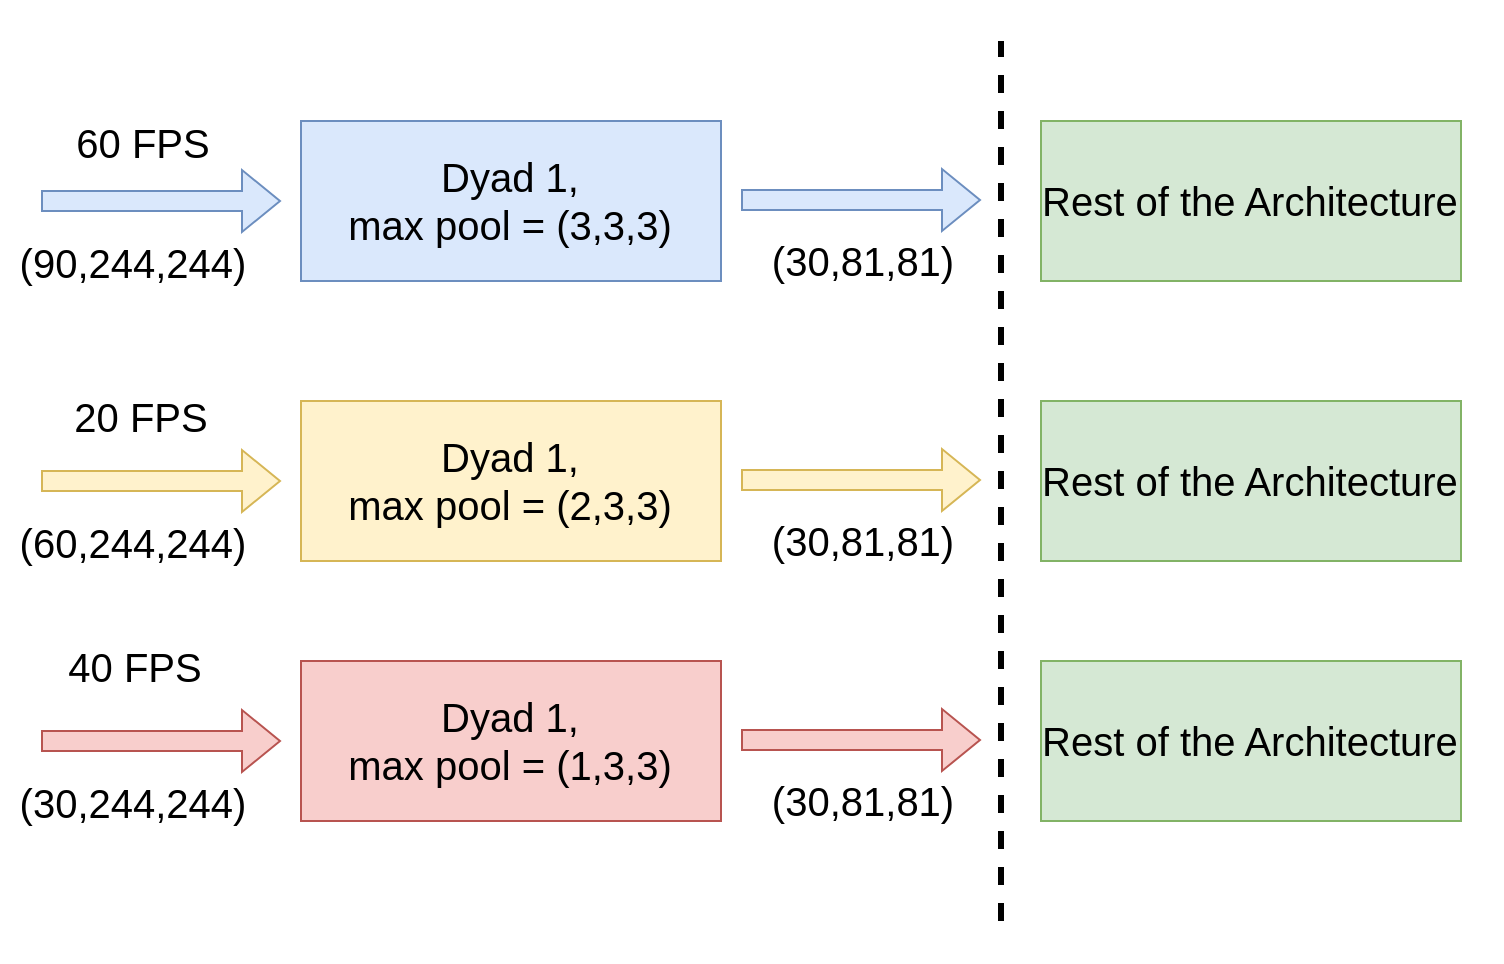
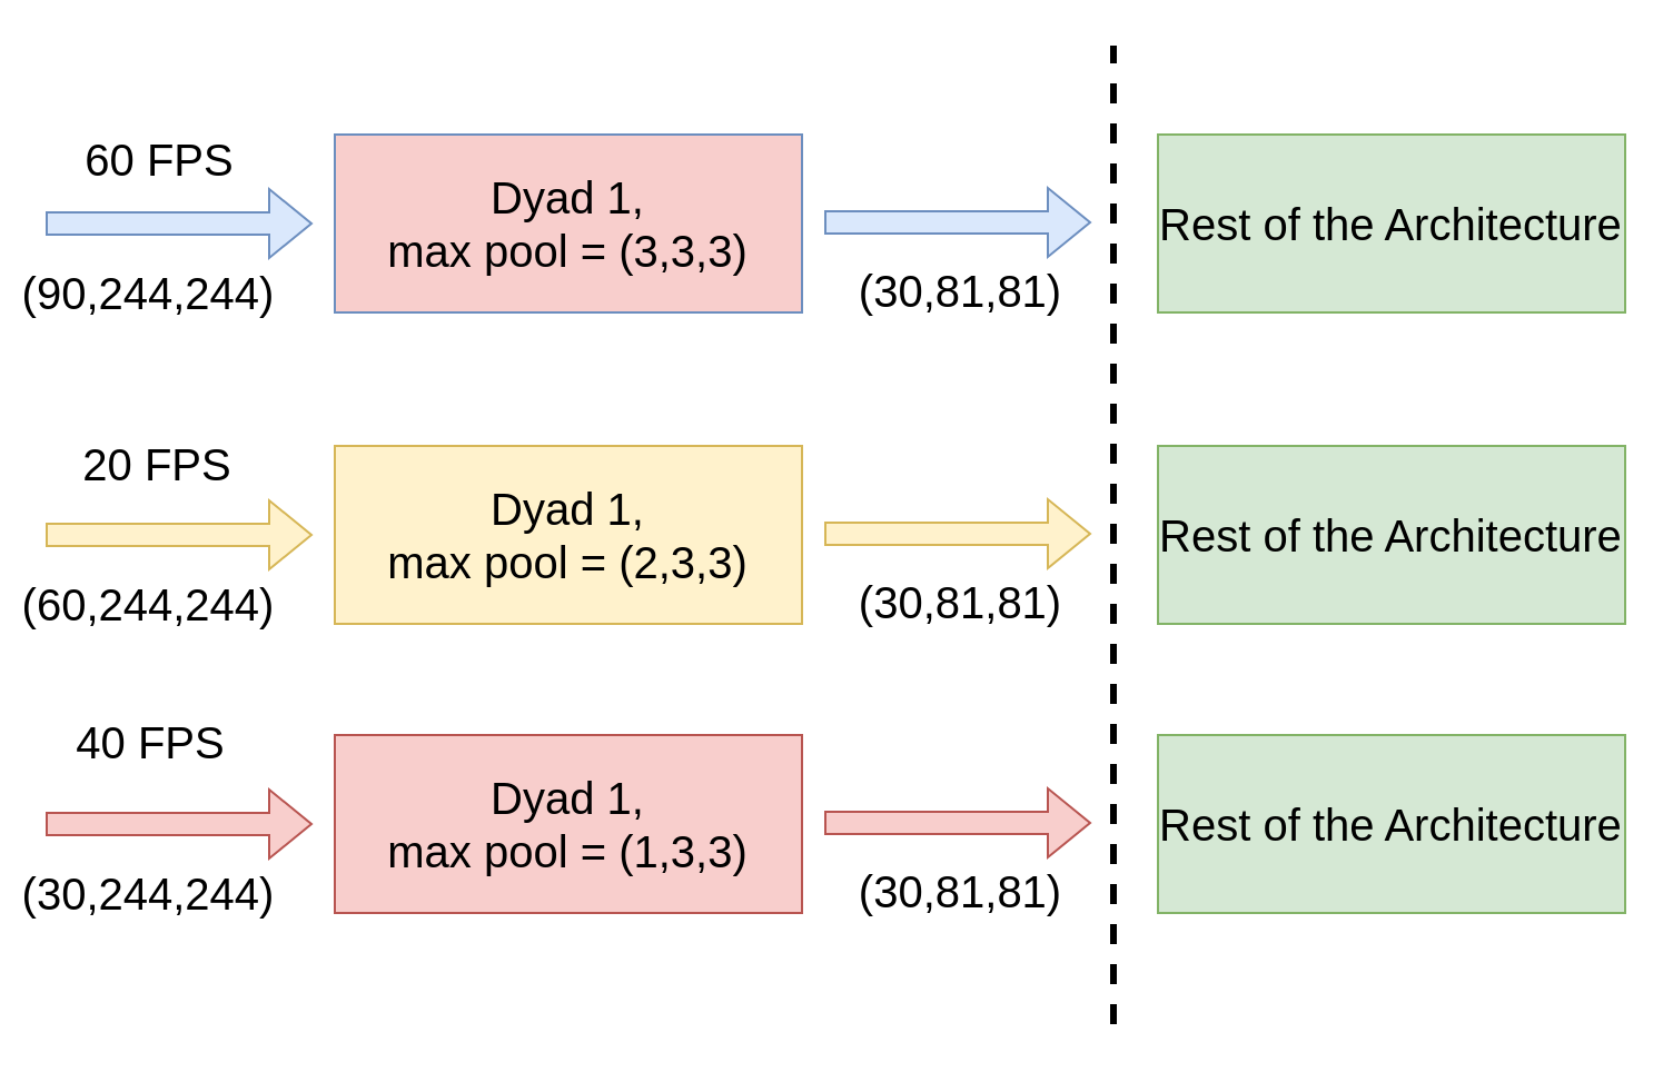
  <mxCell id="0" />
  <mxCell id="1" parent="0" />
  <mxCell id="2" value="" style="shape=flexArrow;endArrow=classic;html=1;rounded=0;fillColor=#dae8fc;strokeColor=#6c8ebf;" parent="1" edge="1"><mxGeometry width="50" height="50" relative="1" as="geometry"><mxPoint x="20" y="100" as="sourcePoint" /><mxPoint x="140" y="100" as="targetPoint" /></mxGeometry></mxCell>
  <mxCell id="3" value="(90,244,244)" style="edgeLabel;html=1;align=center;verticalAlign=middle;resizable=0;points=[];fontSize=20;labelBackgroundColor=none;" parent="2" vertex="1" connectable="0"><mxGeometry x="-0.25" y="9" relative="1" as="geometry"><mxPoint y="39" as="offset" /></mxGeometry></mxCell>
- <mxCell id="4" value="&lt;font style=&quot;font-size: 20px;&quot;&gt;Dyad 1,&lt;br&gt;max pool = (3,3,3)&lt;/font&gt;" style="rounded=0;whiteSpace=wrap;html=1;fillColor=#dae8fc;strokeColor=#6c8ebf;" parent="1" vertex="1"><mxGeometry x="150" y="60" width="210" height="80" as="geometry" /></mxCell>
+ <mxCell id="4" value="&lt;font style=&quot;font-size: 20px;&quot;&gt;Dyad 1,&lt;br&gt;max pool = (3,3,3)&lt;/font&gt;" style="rounded=0;whiteSpace=wrap;html=1;fillColor=#f8cecc;strokeColor=#6c8ebf;" parent="1" vertex="1"><mxGeometry x="150" y="60" width="210" height="80" as="geometry" /></mxCell>
  <mxCell id="5" value="" style="shape=flexArrow;endArrow=classic;html=1;rounded=0;fillColor=#dae8fc;strokeColor=#6c8ebf;" parent="1" edge="1"><mxGeometry width="50" height="50" relative="1" as="geometry"><mxPoint x="370" y="99.5" as="sourcePoint" /><mxPoint x="490" y="99.5" as="targetPoint" /></mxGeometry></mxCell>
  <mxCell id="6" value="(30,81,81)" style="edgeLabel;html=1;align=center;verticalAlign=middle;resizable=0;points=[];fontSize=20;labelBackgroundColor=none;" parent="5" vertex="1" connectable="0"><mxGeometry x="-0.25" y="9" relative="1" as="geometry"><mxPoint x="15" y="39" as="offset" /></mxGeometry></mxCell>
  <mxCell id="7" value="&lt;span style=&quot;font-size: 20px;&quot;&gt;Rest of the Architecture&lt;/span&gt;" style="rounded=0;whiteSpace=wrap;html=1;fillColor=#d5e8d4;strokeColor=#82b366;" parent="1" vertex="1"><mxGeometry x="520" y="60" width="210" height="80" as="geometry" /></mxCell>
  <mxCell id="8" value="" style="shape=flexArrow;endArrow=classic;html=1;rounded=0;fillColor=#fff2cc;strokeColor=#d6b656;" parent="1" edge="1"><mxGeometry width="50" height="50" relative="1" as="geometry"><mxPoint x="20" y="240" as="sourcePoint" /><mxPoint x="140" y="240" as="targetPoint" /></mxGeometry></mxCell>
  <mxCell id="9" value="(60,244,244)" style="edgeLabel;html=1;align=center;verticalAlign=middle;resizable=0;points=[];fontSize=20;labelBackgroundColor=none;" parent="8" vertex="1" connectable="0"><mxGeometry x="-0.25" y="9" relative="1" as="geometry"><mxPoint y="39" as="offset" /></mxGeometry></mxCell>
  <mxCell id="10" value="&lt;font style=&quot;font-size: 20px;&quot;&gt;Dyad 1,&lt;br&gt;max pool = (2,3,3)&lt;/font&gt;" style="rounded=0;whiteSpace=wrap;html=1;fillColor=#fff2cc;strokeColor=#d6b656;" parent="1" vertex="1"><mxGeometry x="150" y="200" width="210" height="80" as="geometry" /></mxCell>
  <mxCell id="11" value="" style="shape=flexArrow;endArrow=classic;html=1;rounded=0;fillColor=#fff2cc;strokeColor=#d6b656;" parent="1" edge="1"><mxGeometry width="50" height="50" relative="1" as="geometry"><mxPoint x="370" y="239.5" as="sourcePoint" /><mxPoint x="490" y="239.5" as="targetPoint" /></mxGeometry></mxCell>
  <mxCell id="12" value="(30,81,81)" style="edgeLabel;html=1;align=center;verticalAlign=middle;resizable=0;points=[];fontSize=20;labelBackgroundColor=none;" parent="11" vertex="1" connectable="0"><mxGeometry x="-0.25" y="9" relative="1" as="geometry"><mxPoint x="15" y="39" as="offset" /></mxGeometry></mxCell>
  <mxCell id="13" value="&lt;span style=&quot;font-size: 20px;&quot;&gt;Rest of the Architecture&lt;/span&gt;" style="rounded=0;whiteSpace=wrap;html=1;fillColor=#d5e8d4;strokeColor=#82b366;" parent="1" vertex="1"><mxGeometry x="520" y="200" width="210" height="80" as="geometry" /></mxCell>
  <mxCell id="14" value="" style="shape=flexArrow;endArrow=classic;html=1;rounded=0;fillColor=#f8cecc;strokeColor=#b85450;" parent="1" edge="1"><mxGeometry width="50" height="50" relative="1" as="geometry"><mxPoint x="20" y="370" as="sourcePoint" /><mxPoint x="140" y="370" as="targetPoint" /></mxGeometry></mxCell>
  <mxCell id="15" value="(30,244,244)" style="edgeLabel;html=1;align=center;verticalAlign=middle;resizable=0;points=[];fontSize=20;labelBackgroundColor=none;" parent="14" vertex="1" connectable="0"><mxGeometry x="-0.25" y="9" relative="1" as="geometry"><mxPoint y="39" as="offset" /></mxGeometry></mxCell>
  <mxCell id="16" value="&lt;font style=&quot;font-size: 20px;&quot;&gt;Dyad 1,&lt;br&gt;max pool = (1,3,3)&lt;/font&gt;" style="rounded=0;whiteSpace=wrap;html=1;fillColor=#f8cecc;strokeColor=#b85450;" parent="1" vertex="1"><mxGeometry x="150" y="330" width="210" height="80" as="geometry" /></mxCell>
  <mxCell id="17" value="" style="shape=flexArrow;endArrow=classic;html=1;rounded=0;fillColor=#f8cecc;strokeColor=#b85450;" parent="1" edge="1"><mxGeometry width="50" height="50" relative="1" as="geometry"><mxPoint x="370" y="369.5" as="sourcePoint" /><mxPoint x="490" y="369.5" as="targetPoint" /></mxGeometry></mxCell>
  <mxCell id="18" value="(30,81,81)" style="edgeLabel;html=1;align=center;verticalAlign=middle;resizable=0;points=[];fontSize=20;labelBackgroundColor=none;" parent="17" vertex="1" connectable="0"><mxGeometry x="-0.25" y="9" relative="1" as="geometry"><mxPoint x="15" y="39" as="offset" /></mxGeometry></mxCell>
  <mxCell id="19" value="&lt;span style=&quot;font-size: 20px;&quot;&gt;Rest of the Architecture&lt;/span&gt;" style="rounded=0;whiteSpace=wrap;html=1;fillColor=#d5e8d4;strokeColor=#82b366;" parent="1" vertex="1"><mxGeometry x="520" y="330" width="210" height="80" as="geometry" /></mxCell>
  <mxCell id="20" value="60 FPS" style="edgeLabel;html=1;align=center;verticalAlign=middle;resizable=0;points=[];fontSize=20;labelBackgroundColor=none;" parent="1" vertex="1" connectable="0"><mxGeometry x="70" y="70" as="geometry"><mxPoint as="offset" /></mxGeometry></mxCell>
  <mxCell id="21" value="20 FPS" style="edgeLabel;html=1;align=center;verticalAlign=middle;resizable=0;points=[];fontSize=20;labelBackgroundColor=none;" parent="1" vertex="1" connectable="0"><mxGeometry x="70" y="280" as="geometry"><mxPoint x="-1" y="-73" as="offset" /></mxGeometry></mxCell>
  <mxCell id="22" value="40 FPS" style="edgeLabel;html=1;align=center;verticalAlign=middle;resizable=0;points=[];fontSize=20;labelBackgroundColor=none;" parent="1" vertex="1" connectable="0"><mxGeometry x="70" y="410" as="geometry"><mxPoint x="-4" y="-78" as="offset" /></mxGeometry></mxCell>
  <mxCell id="23" value="" style="endArrow=none;dashed=1;html=1;rounded=0;strokeWidth=3;" edge="1" parent="1"><mxGeometry width="50" height="50" relative="1" as="geometry"><mxPoint x="500" y="460" as="sourcePoint" /><mxPoint x="500" y="20" as="targetPoint" /></mxGeometry></mxCell>
